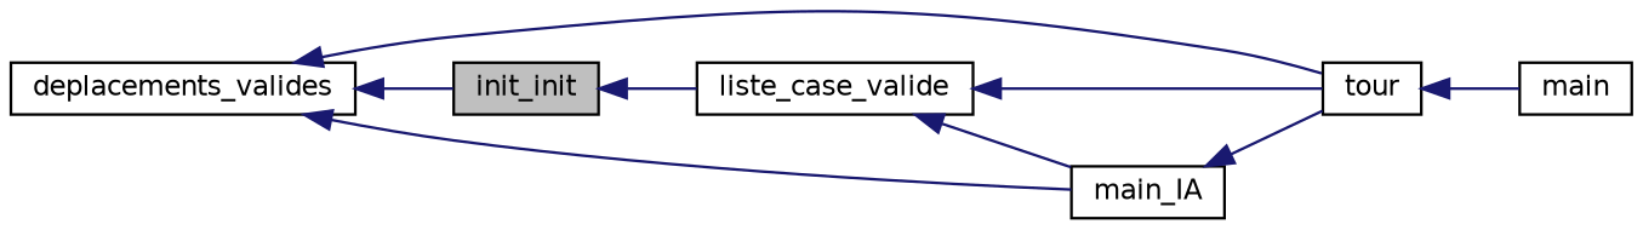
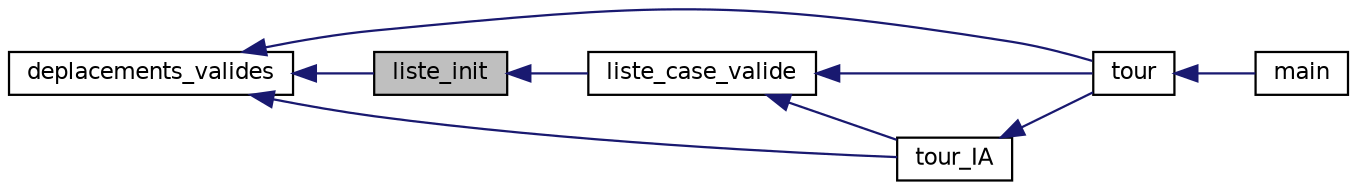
  digraph {
    rankdir=LR
    node [color=black fontname=Helvetica fontsize=10 shape=record]
    edge [color=midnightblue dir=back fontname=Helvetica fontsize=10 labelfontname=Helvetica labelfontsize=10 style=solid]
-   n1 [fillcolor=grey75 fontcolor=black height=0.2 label=init_init style=filled width=0.4]
+   n1 [fillcolor=grey75 fontcolor=black height=0.2 label=liste_init style=filled width=0.4]
    n2 [height=0.2 label=liste_case_valide width=0.4]
    n3 [height=0.2 label=deplacements_valides width=0.4]
    n4 [height=0.2 label=tour width=0.4]
-   n5 [height=0.2 label=main_IA width=0.4]
+   n5 [height=0.2 label=tour_IA width=0.4]
    n6 [height=0.2 label=main width=0.4]
    n1 -> n2
    n2 -> n4
    n2 -> n5
    n3 -> n1
    n3 -> n4
    n3 -> n5
    n4 -> n6
    n5 -> n4
  }
